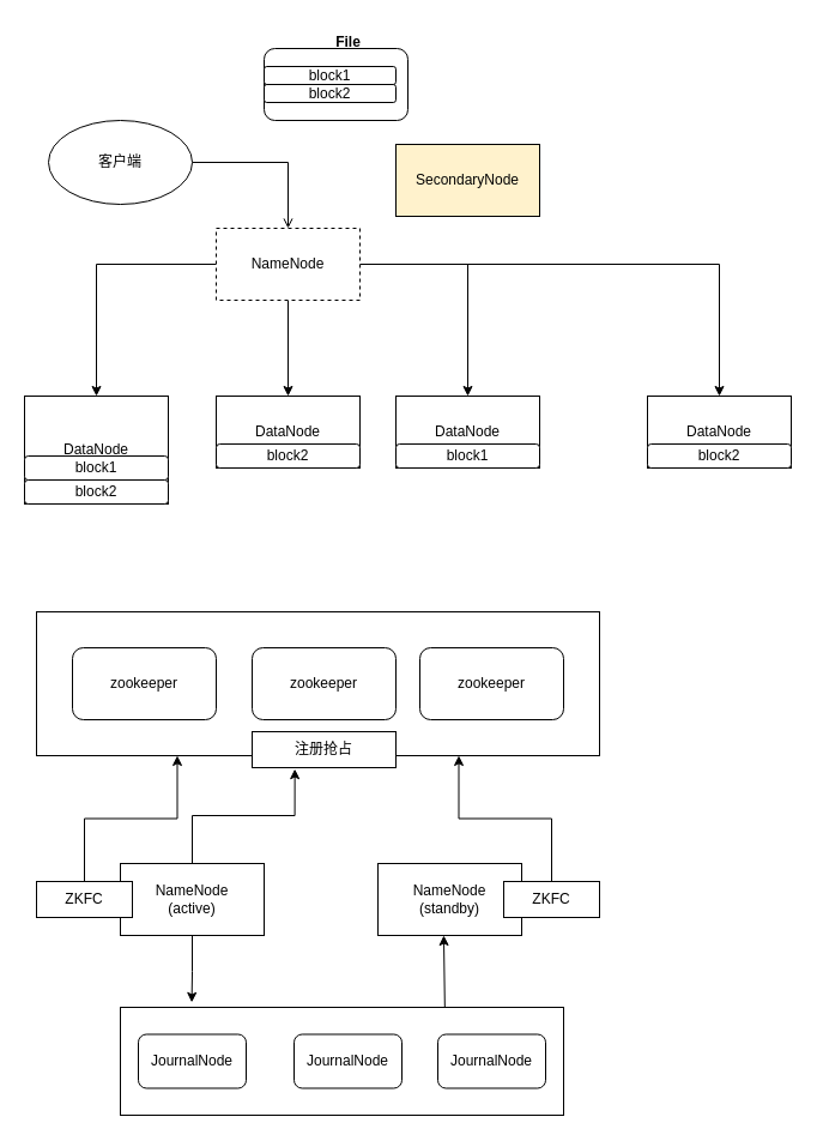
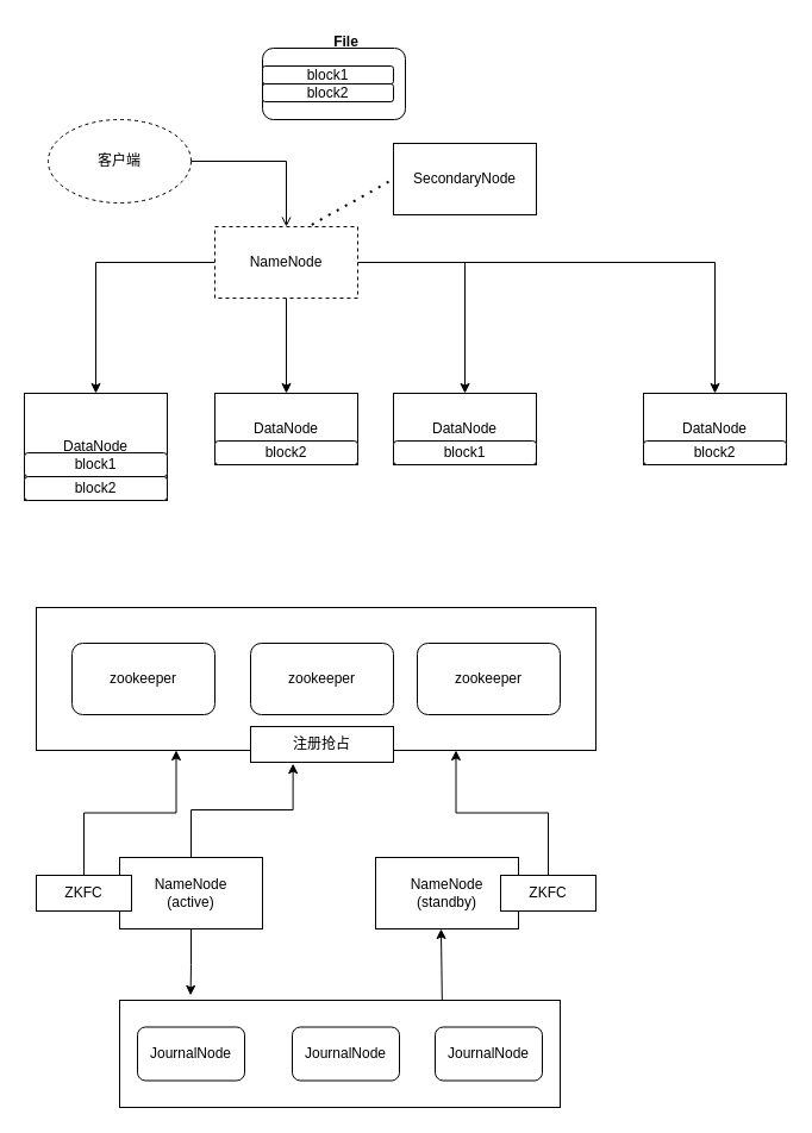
  <mxCell id="0" />
  <mxCell id="1" parent="0" />
  <mxCell id="2" style="edgeStyle=orthogonalEdgeStyle;rounded=0;orthogonalLoop=1;jettySize=auto;html=1;endArrow=open;" edge="1" parent="1" source="3" target="8"><mxGeometry relative="1" as="geometry" /></mxCell>
- <mxCell id="3" value="客户端" style="ellipse;whiteSpace=wrap;html=1;" vertex="1" parent="1"><mxGeometry x="40" y="100" width="120" height="70" as="geometry" /></mxCell>
+ <mxCell id="3" value="客户端" style="ellipse;whiteSpace=wrap;html=1;dashed=1;" vertex="1" parent="1"><mxGeometry x="40" y="100" width="120" height="70" as="geometry" /></mxCell>
  <mxCell id="4" style="edgeStyle=orthogonalEdgeStyle;rounded=0;orthogonalLoop=1;jettySize=auto;html=1;entryX=0.5;entryY=0;entryDx=0;entryDy=0;" edge="1" parent="1" source="8" target="10"><mxGeometry relative="1" as="geometry" /></mxCell>
  <mxCell id="5" style="edgeStyle=orthogonalEdgeStyle;rounded=0;orthogonalLoop=1;jettySize=auto;html=1;entryX=0.5;entryY=0;entryDx=0;entryDy=0;" edge="1" parent="1" source="8" target="11"><mxGeometry relative="1" as="geometry" /></mxCell>
  <mxCell id="6" style="edgeStyle=orthogonalEdgeStyle;rounded=0;orthogonalLoop=1;jettySize=auto;html=1;entryX=0.5;entryY=0;entryDx=0;entryDy=0;" edge="1" parent="1" source="8" target="12"><mxGeometry relative="1" as="geometry"><mxPoint x="590" y="320" as="targetPoint" /></mxGeometry></mxCell>
  <mxCell id="7" style="edgeStyle=orthogonalEdgeStyle;rounded=0;orthogonalLoop=1;jettySize=auto;html=1;entryX=0.5;entryY=0;entryDx=0;entryDy=0;" edge="1" parent="1" source="8" target="13"><mxGeometry relative="1" as="geometry" /></mxCell>
  <mxCell id="8" value="NameNode" style="rounded=0;whiteSpace=wrap;html=1;dashed=1;" vertex="1" parent="1"><mxGeometry x="180" y="190" width="120" height="60" as="geometry" /></mxCell>
- <mxCell id="9" value="SecondaryNode" style="rounded=0;whiteSpace=wrap;html=1;fillColor=#fff2cc;" vertex="1" parent="1"><mxGeometry x="330" y="120" width="120" height="60" as="geometry" /></mxCell>
+ <mxCell id="9" value="SecondaryNode" style="rounded=0;whiteSpace=wrap;html=1;" vertex="1" parent="1"><mxGeometry x="330" y="120" width="120" height="60" as="geometry" /></mxCell>
  <mxCell id="10" value="DataNode" style="rounded=0;whiteSpace=wrap;html=1;" vertex="1" parent="1"><mxGeometry x="20" y="330" width="120" height="90" as="geometry" /></mxCell>
  <mxCell id="11" value="DataNode" style="rounded=0;whiteSpace=wrap;html=1;" vertex="1" parent="1"><mxGeometry x="180" y="330" width="120" height="60" as="geometry" /></mxCell>
  <mxCell id="12" value="DataNode" style="rounded=0;whiteSpace=wrap;html=1;" vertex="1" parent="1"><mxGeometry x="330" y="330" width="120" height="60" as="geometry" /></mxCell>
  <mxCell id="13" value="DataNode" style="rounded=0;whiteSpace=wrap;html=1;" vertex="1" parent="1"><mxGeometry x="540" y="330" width="120" height="60" as="geometry" /></mxCell>
  <mxCell id="14" value="" style="rounded=1;whiteSpace=wrap;html=1;" vertex="1" parent="1"><mxGeometry x="220" y="40" width="120" height="60" as="geometry" /></mxCell>
  <mxCell id="15" value="block1" style="rounded=1;whiteSpace=wrap;html=1;" vertex="1" parent="1"><mxGeometry x="220" y="55" width="110" height="15" as="geometry" /></mxCell>
  <mxCell id="16" value="block2" style="rounded=1;whiteSpace=wrap;html=1;" vertex="1" parent="1"><mxGeometry x="220" y="70" width="110" height="15" as="geometry" /></mxCell>
  <mxCell id="17" value="&lt;b&gt;File&lt;/b&gt;" style="text;html=1;align=center;verticalAlign=middle;resizable=0;points=[];autosize=1;strokeColor=none;fillColor=none;" vertex="1" parent="1"><mxGeometry x="270" y="20" width="40" height="30" as="geometry" /></mxCell>
  <mxCell id="18" value="block1" style="rounded=1;whiteSpace=wrap;html=1;" vertex="1" parent="1"><mxGeometry x="20" y="380" width="120" height="20" as="geometry" /></mxCell>
  <mxCell id="19" value="block2" style="rounded=1;whiteSpace=wrap;html=1;" vertex="1" parent="1"><mxGeometry x="180" y="370" width="120" height="20" as="geometry" /></mxCell>
  <mxCell id="20" value="block1" style="rounded=1;whiteSpace=wrap;html=1;" vertex="1" parent="1"><mxGeometry x="330" y="370" width="120" height="20" as="geometry" /></mxCell>
  <mxCell id="21" value="block2" style="rounded=1;whiteSpace=wrap;html=1;" vertex="1" parent="1"><mxGeometry x="540" y="370" width="120" height="20" as="geometry" /></mxCell>
  <mxCell id="22" value="block2" style="rounded=1;whiteSpace=wrap;html=1;" vertex="1" parent="1"><mxGeometry x="20" y="400" width="120" height="20" as="geometry" /></mxCell>
+ <mxCell id="23" value="" style="endArrow=none;dashed=1;html=1;dashPattern=1 3;strokeWidth=2;rounded=0;exitX=0.678;exitY=-0.029;exitDx=0;exitDy=0;exitPerimeter=0;entryX=0;entryY=0.5;entryDx=0;entryDy=0;" edge="1" parent="1" source="8" target="9"><mxGeometry width="50" height="50" relative="1" as="geometry"><mxPoint x="270" y="190" as="sourcePoint" /><mxPoint x="320" y="140" as="targetPoint" /></mxGeometry></mxCell>
  <mxCell id="24" value="" style="rounded=0;whiteSpace=wrap;html=1;" vertex="1" parent="1"><mxGeometry x="30" y="510" width="470" height="120" as="geometry" /></mxCell>
  <mxCell id="25" value="zookeeper" style="rounded=1;whiteSpace=wrap;html=1;" vertex="1" parent="1"><mxGeometry x="60" y="540" width="120" height="60" as="geometry" /></mxCell>
  <mxCell id="26" value="zookeeper" style="rounded=1;whiteSpace=wrap;html=1;" vertex="1" parent="1"><mxGeometry x="210" y="540" width="120" height="60" as="geometry" /></mxCell>
  <mxCell id="27" value="zookeeper" style="rounded=1;whiteSpace=wrap;html=1;" vertex="1" parent="1"><mxGeometry x="350" y="540" width="120" height="60" as="geometry" /></mxCell>
  <mxCell id="28" value="注册抢占" style="rounded=0;whiteSpace=wrap;html=1;" vertex="1" parent="1"><mxGeometry x="210" y="610" width="120" height="30" as="geometry" /></mxCell>
  <mxCell id="29" value="NameNode&lt;br&gt;(active)" style="rounded=0;whiteSpace=wrap;html=1;" vertex="1" parent="1"><mxGeometry x="100" y="720" width="120" height="60" as="geometry" /></mxCell>
  <mxCell id="30" value="NameNode&lt;br&gt;(standby)" style="rounded=0;whiteSpace=wrap;html=1;" vertex="1" parent="1"><mxGeometry x="315" y="720" width="120" height="60" as="geometry" /></mxCell>
  <mxCell id="31" style="edgeStyle=orthogonalEdgeStyle;rounded=0;orthogonalLoop=1;jettySize=auto;html=1;entryX=0.297;entryY=1.038;entryDx=0;entryDy=0;entryPerimeter=0;" edge="1" parent="1" source="29" target="28"><mxGeometry relative="1" as="geometry" /></mxCell>
  <mxCell id="32" style="edgeStyle=orthogonalEdgeStyle;rounded=0;orthogonalLoop=1;jettySize=auto;html=1;entryX=0.25;entryY=1;entryDx=0;entryDy=0;" edge="1" parent="1" source="33" target="24"><mxGeometry relative="1" as="geometry" /></mxCell>
  <mxCell id="33" value="ZKFC" style="rounded=0;whiteSpace=wrap;html=1;" vertex="1" parent="1"><mxGeometry x="30" y="735" width="80" height="30" as="geometry" /></mxCell>
  <mxCell id="34" value="ZKFC" style="rounded=0;whiteSpace=wrap;html=1;" vertex="1" parent="1"><mxGeometry x="420" y="735" width="80" height="30" as="geometry" /></mxCell>
  <mxCell id="35" style="edgeStyle=orthogonalEdgeStyle;rounded=0;orthogonalLoop=1;jettySize=auto;html=1;entryX=0.75;entryY=1;entryDx=0;entryDy=0;" edge="1" parent="1" source="34" target="24"><mxGeometry relative="1" as="geometry" /></mxCell>
  <mxCell id="36" value="" style="rounded=0;whiteSpace=wrap;html=1;" vertex="1" parent="1"><mxGeometry x="100" y="840" width="370" height="90" as="geometry" /></mxCell>
  <mxCell id="37" value="JournalNode" style="rounded=1;whiteSpace=wrap;html=1;" vertex="1" parent="1"><mxGeometry x="115" y="862.5" width="90" height="45" as="geometry" /></mxCell>
  <mxCell id="38" value="JournalNode" style="rounded=1;whiteSpace=wrap;html=1;" vertex="1" parent="1"><mxGeometry x="245" y="862.5" width="90" height="45" as="geometry" /></mxCell>
  <mxCell id="39" value="JournalNode" style="rounded=1;whiteSpace=wrap;html=1;" vertex="1" parent="1"><mxGeometry x="365" y="862.5" width="90" height="45" as="geometry" /></mxCell>
  <mxCell id="40" style="edgeStyle=orthogonalEdgeStyle;rounded=0;orthogonalLoop=1;jettySize=auto;html=1;entryX=0.161;entryY=-0.046;entryDx=0;entryDy=0;entryPerimeter=0;" edge="1" parent="1" source="29" target="36"><mxGeometry relative="1" as="geometry" /></mxCell>
  <mxCell id="41" value="" style="endArrow=classic;html=1;rounded=0;entryX=0.458;entryY=1;entryDx=0;entryDy=0;exitX=0.732;exitY=-0.003;exitDx=0;exitDy=0;exitPerimeter=0;entryPerimeter=0;" edge="1" parent="1" source="36" target="30"><mxGeometry width="50" height="50" relative="1" as="geometry"><mxPoint x="378" y="840" as="sourcePoint" /><mxPoint x="420" y="790" as="targetPoint" /></mxGeometry></mxCell>
